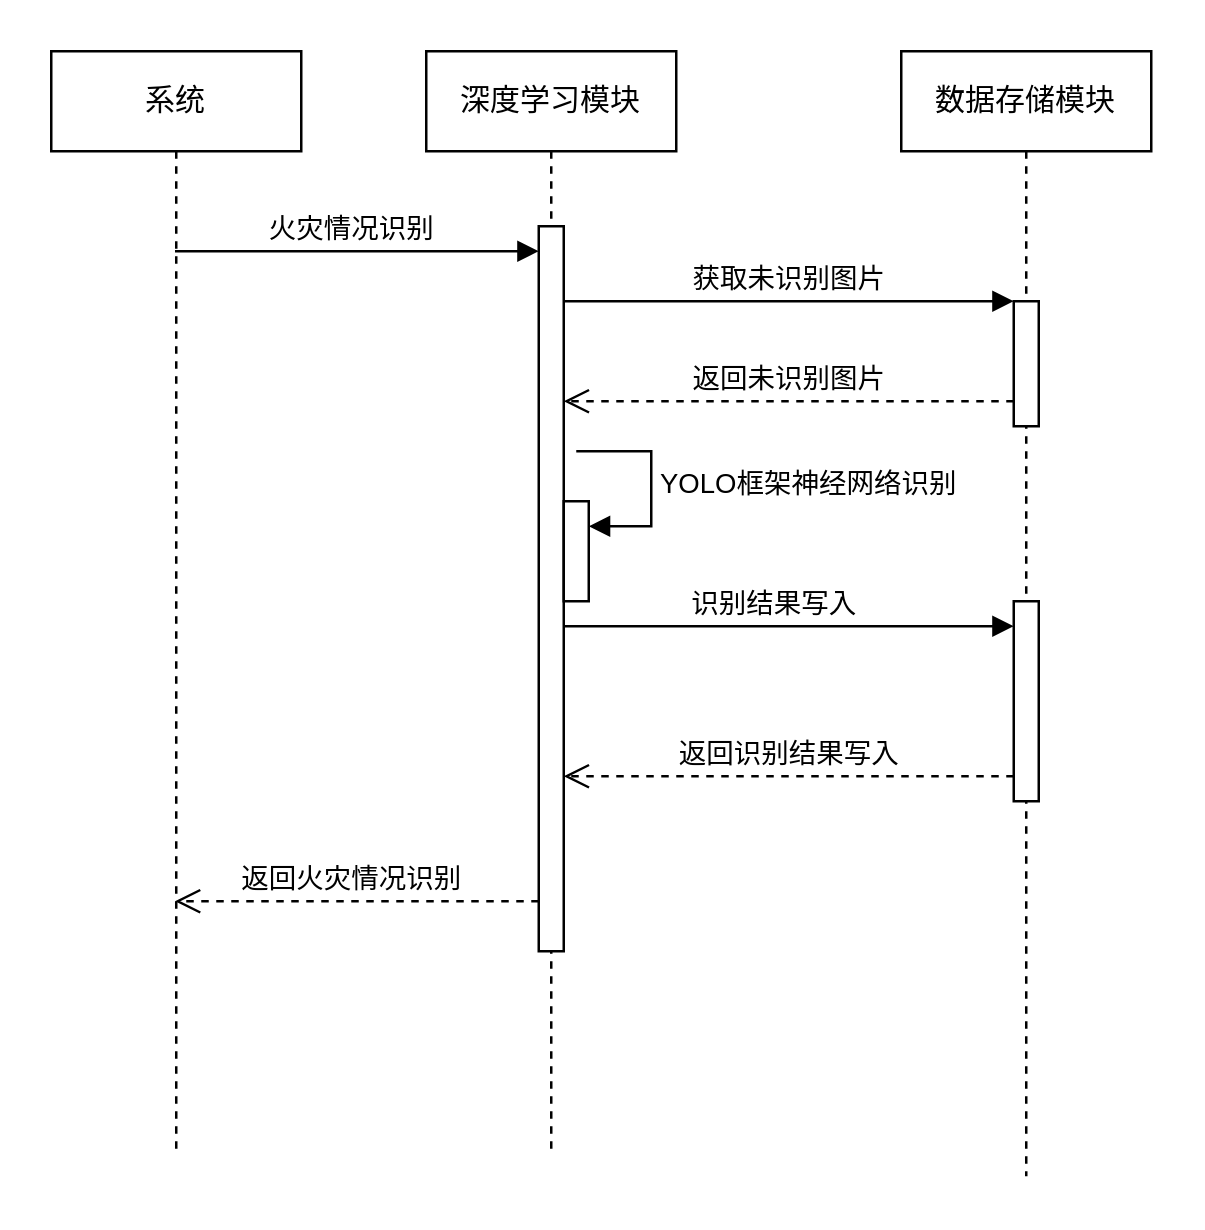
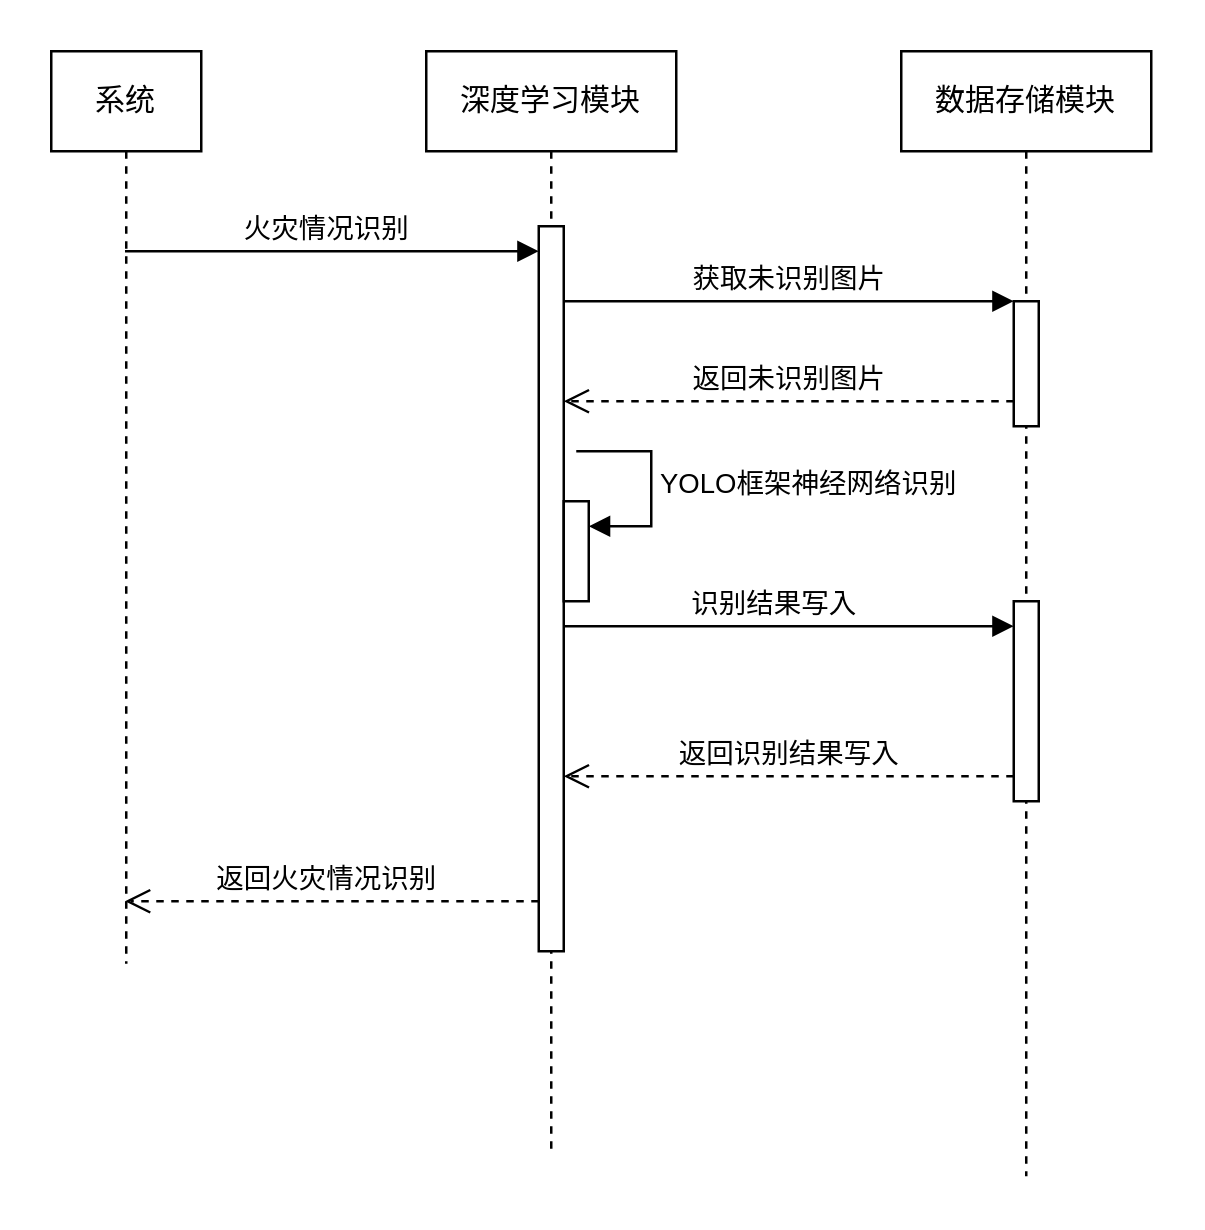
  <mxCell id="0" />
  <mxCell id="1" parent="0" />
  <mxCell id="2" value="深度学习模块" style="shape=umlLifeline;perimeter=lifelinePerimeter;whiteSpace=wrap;html=1;container=1;dropTarget=0;collapsible=0;recursiveResize=0;outlineConnect=0;portConstraint=eastwest;newEdgeStyle={&quot;edgeStyle&quot;:&quot;elbowEdgeStyle&quot;,&quot;elbow&quot;:&quot;vertical&quot;,&quot;curved&quot;:0,&quot;rounded&quot;:0};" vertex="1" parent="1"><mxGeometry x="170" y="20" width="100" height="440" as="geometry" /></mxCell>
  <mxCell id="3" value="" style="html=1;points=[];perimeter=orthogonalPerimeter;outlineConnect=0;targetShapes=umlLifeline;portConstraint=eastwest;newEdgeStyle={&quot;edgeStyle&quot;:&quot;elbowEdgeStyle&quot;,&quot;elbow&quot;:&quot;vertical&quot;,&quot;curved&quot;:0,&quot;rounded&quot;:0};" vertex="1" parent="2"><mxGeometry x="45" y="70" width="10" height="290" as="geometry" /></mxCell>
  <mxCell id="4" value="" style="html=1;points=[];perimeter=orthogonalPerimeter;outlineConnect=0;targetShapes=umlLifeline;portConstraint=eastwest;newEdgeStyle={&quot;edgeStyle&quot;:&quot;elbowEdgeStyle&quot;,&quot;elbow&quot;:&quot;vertical&quot;,&quot;curved&quot;:0,&quot;rounded&quot;:0};" vertex="1" parent="2"><mxGeometry x="55" y="180" width="10" height="40" as="geometry" /></mxCell>
  <mxCell id="5" value="YOLO框架神经网络识别" style="html=1;align=left;spacingLeft=2;endArrow=block;rounded=0;edgeStyle=orthogonalEdgeStyle;curved=0;rounded=0;" edge="1" parent="2" target="4"><mxGeometry x="0.012" relative="1" as="geometry"><mxPoint x="60" y="160" as="sourcePoint" /><Array as="points"><mxPoint x="90" y="190" /></Array><mxPoint as="offset" /></mxGeometry></mxCell>
  <mxCell id="6" value="数据存储模块" style="shape=umlLifeline;perimeter=lifelinePerimeter;whiteSpace=wrap;html=1;container=1;dropTarget=0;collapsible=0;recursiveResize=0;outlineConnect=0;portConstraint=eastwest;newEdgeStyle={&quot;edgeStyle&quot;:&quot;elbowEdgeStyle&quot;,&quot;elbow&quot;:&quot;vertical&quot;,&quot;curved&quot;:0,&quot;rounded&quot;:0};" vertex="1" parent="1"><mxGeometry x="360" y="20" width="100" height="450" as="geometry" /></mxCell>
  <mxCell id="7" value="" style="html=1;points=[];perimeter=orthogonalPerimeter;outlineConnect=0;targetShapes=umlLifeline;portConstraint=eastwest;newEdgeStyle={&quot;edgeStyle&quot;:&quot;elbowEdgeStyle&quot;,&quot;elbow&quot;:&quot;vertical&quot;,&quot;curved&quot;:0,&quot;rounded&quot;:0};" vertex="1" parent="6"><mxGeometry x="45" y="100" width="10" height="50" as="geometry" /></mxCell>
  <mxCell id="8" value="" style="html=1;points=[];perimeter=orthogonalPerimeter;outlineConnect=0;targetShapes=umlLifeline;portConstraint=eastwest;newEdgeStyle={&quot;edgeStyle&quot;:&quot;elbowEdgeStyle&quot;,&quot;elbow&quot;:&quot;vertical&quot;,&quot;curved&quot;:0,&quot;rounded&quot;:0};" vertex="1" parent="6"><mxGeometry x="45" y="220" width="10" height="80" as="geometry" /></mxCell>
- <mxCell id="9" value="系统" style="shape=umlLifeline;perimeter=lifelinePerimeter;whiteSpace=wrap;html=1;container=1;dropTarget=0;collapsible=0;recursiveResize=0;outlineConnect=0;portConstraint=eastwest;newEdgeStyle={&quot;edgeStyle&quot;:&quot;elbowEdgeStyle&quot;,&quot;elbow&quot;:&quot;vertical&quot;,&quot;curved&quot;:0,&quot;rounded&quot;:0};" vertex="1" parent="1"><mxGeometry x="20" y="20" width="100" height="440" as="geometry" /></mxCell>
+ <mxCell id="9" value="系统" style="shape=umlLifeline;perimeter=lifelinePerimeter;whiteSpace=wrap;html=1;container=1;dropTarget=0;collapsible=0;recursiveResize=0;outlineConnect=0;portConstraint=eastwest;newEdgeStyle={&quot;edgeStyle&quot;:&quot;elbowEdgeStyle&quot;,&quot;elbow&quot;:&quot;vertical&quot;,&quot;curved&quot;:0,&quot;rounded&quot;:0};" vertex="1" parent="1"><mxGeometry x="20" y="20" width="60" height="365" as="geometry" /></mxCell>
  <mxCell id="10" value="火灾情况识别" style="html=1;verticalAlign=bottom;endArrow=block;edgeStyle=elbowEdgeStyle;elbow=vertical;curved=0;rounded=0;" edge="1" parent="1" source="9" target="3"><mxGeometry x="-0.031" relative="1" as="geometry"><mxPoint x="80" y="90" as="sourcePoint" /><Array as="points"><mxPoint x="150" y="100" /></Array><mxPoint as="offset" /></mxGeometry></mxCell>
  <mxCell id="11" value="返回火灾情况识别" style="html=1;verticalAlign=bottom;endArrow=open;dashed=1;endSize=8;edgeStyle=elbowEdgeStyle;elbow=vertical;curved=0;rounded=0;" edge="1" parent="1" source="3" target="9"><mxGeometry x="0.031" relative="1" as="geometry"><mxPoint x="80" y="165" as="targetPoint" /><Array as="points"><mxPoint x="140" y="360" /><mxPoint x="140" y="420" /><mxPoint x="170" y="280" /></Array><mxPoint as="offset" /></mxGeometry></mxCell>
  <mxCell id="12" value="获取未识别图片" style="html=1;verticalAlign=bottom;endArrow=block;edgeStyle=elbowEdgeStyle;elbow=vertical;curved=0;rounded=0;" edge="1" parent="1" source="3" target="7"><mxGeometry relative="1" as="geometry"><mxPoint x="240" y="160" as="sourcePoint" /><Array as="points"><mxPoint x="300" y="120" /></Array><mxPoint as="offset" /></mxGeometry></mxCell>
  <mxCell id="13" value="返回未识别图片" style="html=1;verticalAlign=bottom;endArrow=open;dashed=1;endSize=8;edgeStyle=elbowEdgeStyle;elbow=vertical;curved=0;rounded=0;" edge="1" parent="1" source="7" target="3"><mxGeometry relative="1" as="geometry"><mxPoint x="275" y="195" as="targetPoint" /><Array as="points"><mxPoint x="290" y="160" /></Array></mxGeometry></mxCell>
  <mxCell id="14" value="识别结果写入" style="html=1;verticalAlign=bottom;endArrow=block;edgeStyle=elbowEdgeStyle;elbow=vertical;curved=0;rounded=0;" edge="1" parent="1" source="3" target="8"><mxGeometry x="-0.071" relative="1" as="geometry"><mxPoint x="295" y="310" as="sourcePoint" /><Array as="points"><mxPoint x="290" y="250" /></Array><mxPoint as="offset" /></mxGeometry></mxCell>
  <mxCell id="15" value="返回识别结果写入" style="html=1;verticalAlign=bottom;endArrow=open;dashed=1;endSize=8;edgeStyle=elbowEdgeStyle;elbow=vertical;curved=0;rounded=0;" edge="1" parent="1" source="8" target="3"><mxGeometry relative="1" as="geometry"><mxPoint x="295" y="385" as="targetPoint" /><Array as="points"><mxPoint x="290" y="310" /><mxPoint x="280" y="380" /></Array></mxGeometry></mxCell>
